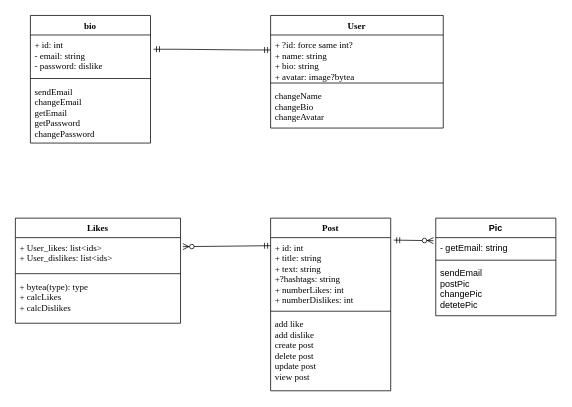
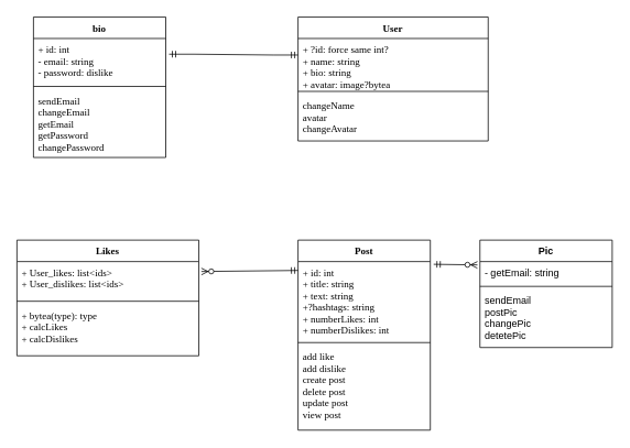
  <mxCell id="0" />
  <mxCell id="1" parent="0" />
  <mxCell id="2" value="User" style="swimlane;fontStyle=1;align=center;verticalAlign=top;childLayout=stackLayout;horizontal=1;startSize=26;horizontalStack=0;resizeParent=1;resizeParentMax=0;resizeLast=0;collapsible=1;marginBottom=0;fontFamily=Lucida Console;" parent="1" vertex="1"><mxGeometry x="360" y="20" width="230" height="150" as="geometry" /></mxCell>
  <mxCell id="3" value="+ ?id: force same int?&#10;+ name: string&#10;+ bio: string&#10;+ avatar: image?bytea " style="text;strokeColor=none;fillColor=none;align=left;verticalAlign=top;spacingLeft=4;spacingRight=4;overflow=hidden;rotatable=0;points=[[0,0.5],[1,0.5]];portConstraint=eastwest;fontFamily=Lucida Console;" parent="2" vertex="1"><mxGeometry y="26" width="230" height="60" as="geometry" /></mxCell>
  <mxCell id="4" value="" style="line;strokeWidth=1;fillColor=none;align=left;verticalAlign=middle;spacingTop=-1;spacingLeft=3;spacingRight=3;rotatable=0;labelPosition=right;points=[];portConstraint=eastwest;fontFamily=Lucida Console;" parent="2" vertex="1"><mxGeometry y="86" width="230" height="8" as="geometry" /></mxCell>
- <mxCell id="5" value="changeName&#10;changeBio&#10;changeAvatar" style="text;strokeColor=none;fillColor=none;align=left;verticalAlign=top;spacingLeft=4;spacingRight=4;overflow=hidden;rotatable=0;points=[[0,0.5],[1,0.5]];portConstraint=eastwest;fontFamily=Lucida Console;" parent="2" vertex="1"><mxGeometry y="94" width="230" height="56" as="geometry" /></mxCell>
+ <mxCell id="5" value="changeName&#10;avatar&#10;changeAvatar" style="text;strokeColor=none;fillColor=none;align=left;verticalAlign=top;spacingLeft=4;spacingRight=4;overflow=hidden;rotatable=0;points=[[0,0.5],[1,0.5]];portConstraint=eastwest;fontFamily=Lucida Console;" parent="2" vertex="1"><mxGeometry y="94" width="230" height="56" as="geometry" /></mxCell>
  <mxCell id="6" value="bio" style="swimlane;fontStyle=1;align=center;verticalAlign=top;childLayout=stackLayout;horizontal=1;startSize=26;horizontalStack=0;resizeParent=1;resizeParentMax=0;resizeLast=0;collapsible=1;marginBottom=0;fontFamily=Lucida Console;" parent="1" vertex="1"><mxGeometry x="40" y="20" width="160" height="170" as="geometry" /></mxCell>
  <mxCell id="7" value="+ id: int&#10;- email: string&#10;- password: dislike" style="text;strokeColor=none;fillColor=none;align=left;verticalAlign=top;spacingLeft=4;spacingRight=4;overflow=hidden;rotatable=0;points=[[0,0.5],[1,0.5]];portConstraint=eastwest;fontFamily=Lucida Console;" parent="6" vertex="1"><mxGeometry y="26" width="160" height="54" as="geometry" /></mxCell>
  <mxCell id="8" value="" style="line;strokeWidth=1;fillColor=none;align=left;verticalAlign=middle;spacingTop=-1;spacingLeft=3;spacingRight=3;rotatable=0;labelPosition=right;points=[];portConstraint=eastwest;fontFamily=Lucida Console;" parent="6" vertex="1"><mxGeometry y="80" width="160" height="8" as="geometry" /></mxCell>
  <mxCell id="9" value="sendEmail&#10;changeEmail&#10;getEmail&#10;getPassword&#10;changePassword" style="text;strokeColor=none;fillColor=none;align=left;verticalAlign=top;spacingLeft=4;spacingRight=4;overflow=hidden;rotatable=0;points=[[0,0.5],[1,0.5]];portConstraint=eastwest;fontFamily=Lucida Console;" parent="6" vertex="1"><mxGeometry y="88" width="160" height="82" as="geometry" /></mxCell>
  <mxCell id="10" value="Post&#10;" style="swimlane;fontStyle=1;align=center;verticalAlign=top;childLayout=stackLayout;horizontal=1;startSize=26;horizontalStack=0;resizeParent=1;resizeParentMax=0;resizeLast=0;collapsible=1;marginBottom=0;fontFamily=Lucida Console;" parent="1" vertex="1"><mxGeometry x="360" y="290" width="160" height="230" as="geometry" /></mxCell>
  <mxCell id="11" value="+ id: int&#10;+ title: string&#10;+ text: string&#10;+?hashtags: string&#10;+ numberLikes: int&#10;+ numberDislikes: int&#10;" style="text;strokeColor=none;fillColor=none;align=left;verticalAlign=top;spacingLeft=4;spacingRight=4;overflow=hidden;rotatable=0;points=[[0,0.5],[1,0.5]];portConstraint=eastwest;fontFamily=Lucida Console;" parent="10" vertex="1"><mxGeometry y="26" width="160" height="94" as="geometry" /></mxCell>
  <mxCell id="12" value="" style="line;strokeWidth=1;fillColor=none;align=left;verticalAlign=middle;spacingTop=-1;spacingLeft=3;spacingRight=3;rotatable=0;labelPosition=right;points=[];portConstraint=eastwest;fontFamily=Lucida Console;" parent="10" vertex="1"><mxGeometry y="120" width="160" height="8" as="geometry" /></mxCell>
  <mxCell id="13" value="add like&#10;add dislike&#10;create post&#10;delete post&#10;update post&#10;view post" style="text;strokeColor=none;fillColor=none;align=left;verticalAlign=top;spacingLeft=4;spacingRight=4;overflow=hidden;rotatable=0;points=[[0,0.5],[1,0.5]];portConstraint=eastwest;fontFamily=Lucida Console;" parent="10" vertex="1"><mxGeometry y="128" width="160" height="102" as="geometry" /></mxCell>
  <mxCell id="14" value="Likes" style="swimlane;fontStyle=1;align=center;verticalAlign=top;childLayout=stackLayout;horizontal=1;startSize=26;horizontalStack=0;resizeParent=1;resizeParentMax=0;resizeLast=0;collapsible=1;marginBottom=0;fontFamily=Lucida Console;fontSize=12;" parent="1" vertex="1"><mxGeometry x="20" y="290" width="220" height="140" as="geometry" /></mxCell>
  <mxCell id="15" value="+ User_likes: list&lt;ids&gt;&#10;+ User_dislikes: list&lt;ids&gt;" style="text;strokeColor=none;fillColor=none;align=left;verticalAlign=top;spacingLeft=4;spacingRight=4;overflow=hidden;rotatable=0;points=[[0,0.5],[1,0.5]];portConstraint=eastwest;fontFamily=Lucida Console;fontSize=12;" parent="14" vertex="1"><mxGeometry y="26" width="220" height="44" as="geometry" /></mxCell>
  <mxCell id="16" value="" style="line;strokeWidth=1;fillColor=none;align=left;verticalAlign=middle;spacingTop=-1;spacingLeft=3;spacingRight=3;rotatable=0;labelPosition=right;points=[];portConstraint=eastwest;fontFamily=Lucida Console;fontSize=12;" parent="14" vertex="1"><mxGeometry y="70" width="220" height="8" as="geometry" /></mxCell>
  <mxCell id="17" value="+ bytea(type): type&#10;+ calcLikes&#10;+ calcDislikes" style="text;strokeColor=none;fillColor=none;align=left;verticalAlign=top;spacingLeft=4;spacingRight=4;overflow=hidden;rotatable=0;points=[[0,0.5],[1,0.5]];portConstraint=eastwest;fontFamily=Lucida Console;fontSize=12;" parent="14" vertex="1"><mxGeometry y="78" width="220" height="62" as="geometry" /></mxCell>
  <mxCell id="18" value="Pic&#10;" style="swimlane;fontStyle=1;align=center;verticalAlign=top;childLayout=stackLayout;horizontal=1;startSize=26;horizontalStack=0;resizeParent=1;resizeParentMax=0;resizeLast=0;collapsible=1;marginBottom=0;" vertex="1" parent="1"><mxGeometry x="580" y="290" width="160" height="130" as="geometry" /></mxCell>
  <mxCell id="19" value="- getEmail: string" style="text;strokeColor=none;fillColor=none;align=left;verticalAlign=top;spacingLeft=4;spacingRight=4;overflow=hidden;rotatable=0;points=[[0,0.5],[1,0.5]];portConstraint=eastwest;" vertex="1" parent="18"><mxGeometry y="26" width="160" height="26" as="geometry" /></mxCell>
  <mxCell id="20" value="" style="line;strokeWidth=1;fillColor=none;align=left;verticalAlign=middle;spacingTop=-1;spacingLeft=3;spacingRight=3;rotatable=0;labelPosition=right;points=[];portConstraint=eastwest;" vertex="1" parent="18"><mxGeometry y="52" width="160" height="8" as="geometry" /></mxCell>
  <mxCell id="21" value="sendEmail&#10;postPic&#10;changePic&#10;detetePic" style="text;strokeColor=none;fillColor=none;align=left;verticalAlign=top;spacingLeft=4;spacingRight=4;overflow=hidden;rotatable=0;points=[[0,0.5],[1,0.5]];portConstraint=eastwest;" vertex="1" parent="18"><mxGeometry y="60" width="160" height="70" as="geometry" /></mxCell>
  <mxCell id="22" value="" style="edgeStyle=entityRelationEdgeStyle;fontSize=12;html=1;endArrow=ERmandOne;startArrow=ERmandOne;rounded=0;entryX=0;entryY=0.333;entryDx=0;entryDy=0;entryPerimeter=0;exitX=1.025;exitY=0.352;exitDx=0;exitDy=0;exitPerimeter=0;" edge="1" parent="1" source="7" target="3"><mxGeometry width="100" height="100" relative="1" as="geometry"><mxPoint x="230" y="270" as="sourcePoint" /><mxPoint x="330" y="170" as="targetPoint" /></mxGeometry></mxCell>
  <mxCell id="23" value="" style="fontSize=12;html=1;endArrow=ERzeroToMany;startArrow=ERmandOne;rounded=0;exitX=1.025;exitY=0.035;exitDx=0;exitDy=0;exitPerimeter=0;entryX=-0.019;entryY=0.154;entryDx=0;entryDy=0;entryPerimeter=0;" edge="1" parent="1" source="11" target="19"><mxGeometry width="100" height="100" relative="1" as="geometry"><mxPoint x="170" y="270" as="sourcePoint" /><mxPoint x="270" y="170" as="targetPoint" /></mxGeometry></mxCell>
  <mxCell id="24" value="" style="fontSize=12;html=1;endArrow=ERzeroToMany;startArrow=ERmandOne;rounded=0;exitX=0;exitY=0.114;exitDx=0;exitDy=0;exitPerimeter=0;entryX=1.014;entryY=0.273;entryDx=0;entryDy=0;entryPerimeter=0;" edge="1" parent="1" source="11" target="15"><mxGeometry width="100" height="100" relative="1" as="geometry"><mxPoint x="110" y="580" as="sourcePoint" /><mxPoint x="210" y="480" as="targetPoint" /></mxGeometry></mxCell>
